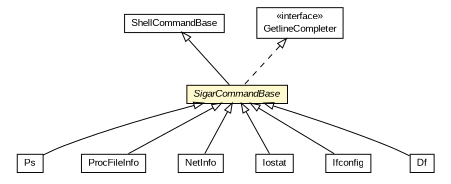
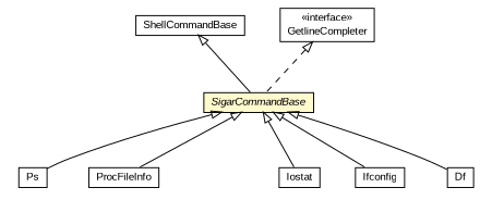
  digraph {
    nodesep=0.25
    ranksep=0.5
    node [fontcolor=black fontname=arial fontsize=10.0 shape=plaintext]
    edge [arrowtail=empty dir=back fontname=arial fontsize=10 headport=p labelfontname=arial labelfontsize=10 tailport=p]
    n1 [label=<<table title="org.miloss.fgsms.osagent.SigarCommandBase" border="0" cellborder="1" cellspacing="0" cellpadding="2" port="p" bgcolor="lemonChiffon" href="./SigarCommandBase.html"> 		<tr><td><table border="0" cellspacing="0" cellpadding="1"> <tr><td align="center" balign="center"><font face="arial italic"> SigarCommandBase </font></td></tr> 		</table></td></tr> 		</table>>]
    n2 [label=<<table title="org.miloss.fgsms.osagent.Ps" border="0" cellborder="1" cellspacing="0" cellpadding="2" port="p" href="./Ps.html"> 		<tr><td><table border="0" cellspacing="0" cellpadding="1"> <tr><td align="center" balign="center"> Ps </td></tr> 		</table></td></tr> 		</table>>]
    n3 [label=<<table title="org.miloss.fgsms.osagent.ProcFileInfo" border="0" cellborder="1" cellspacing="0" cellpadding="2" port="p" href="./ProcFileInfo.html"> 		<tr><td><table border="0" cellspacing="0" cellpadding="1"> <tr><td align="center" balign="center"> ProcFileInfo </td></tr> 		</table></td></tr> 		</table>>]
-   n4 [label=<<table title="org.miloss.fgsms.osagent.NetInfo" border="0" cellborder="1" cellspacing="0" cellpadding="2" port="p" href="./NetInfo.html"> 		<tr><td><table border="0" cellspacing="0" cellpadding="1"> <tr><td align="center" balign="center"> NetInfo </td></tr> 		</table></td></tr> 		</table>>]
    n5 [label=<<table title="org.miloss.fgsms.osagent.Iostat" border="0" cellborder="1" cellspacing="0" cellpadding="2" port="p" href="./Iostat.html"> 		<tr><td><table border="0" cellspacing="0" cellpadding="1"> <tr><td align="center" balign="center"> Iostat </td></tr> 		</table></td></tr> 		</table>>]
    n6 [label=<<table title="org.miloss.fgsms.osagent.Ifconfig" border="0" cellborder="1" cellspacing="0" cellpadding="2" port="p" href="./Ifconfig.html"> 		<tr><td><table border="0" cellspacing="0" cellpadding="1"> <tr><td align="center" balign="center"> Ifconfig </td></tr> 		</table></td></tr> 		</table>>]
    n7 [label=<<table title="org.miloss.fgsms.osagent.Df" border="0" cellborder="1" cellspacing="0" cellpadding="2" port="p" href="./Df.html"> 		<tr><td><table border="0" cellspacing="0" cellpadding="1"> <tr><td align="center" balign="center"> Df </td></tr> 		</table></td></tr> 		</table>>]
    n8 [label=<<table title="org.hyperic.sigar.shell.ShellCommandBase" border="0" cellborder="1" cellspacing="0" cellpadding="2" port="p" href="http://java.sun.com/j2se/1.4.2/docs/api/org/hyperic/sigar/shell/ShellCommandBase.html"> 		<tr><td><table border="0" cellspacing="0" cellpadding="1"> <tr><td align="center" balign="center"> ShellCommandBase </td></tr> 		</table></td></tr> 		</table>>]
    n9 [label=<<table title="org.hyperic.sigar.util.GetlineCompleter" border="0" cellborder="1" cellspacing="0" cellpadding="2" port="p" href="http://java.sun.com/j2se/1.4.2/docs/api/org/hyperic/sigar/util/GetlineCompleter.html"> 		<tr><td><table border="0" cellspacing="0" cellpadding="1"> <tr><td align="center" balign="center"> &#171;interface&#187; </td></tr> <tr><td align="center" balign="center"> GetlineCompleter </td></tr> 		</table></td></tr> 		</table>>]
    n1 -> n2
    n1 -> n3
-   n1 -> n4
    n1 -> n5
    n1 -> n6
    n1 -> n7
    n8 -> n1
    n9 -> n1 [style=dashed]
  }
